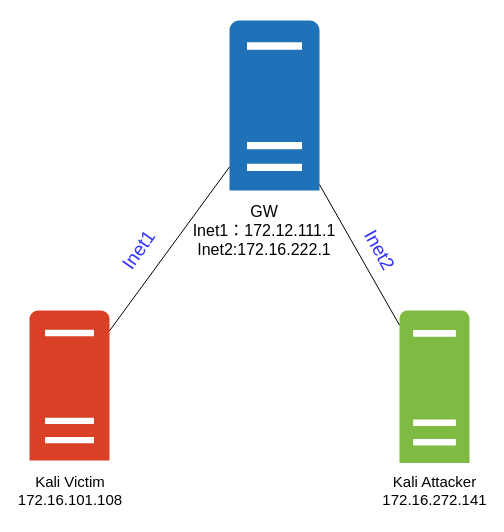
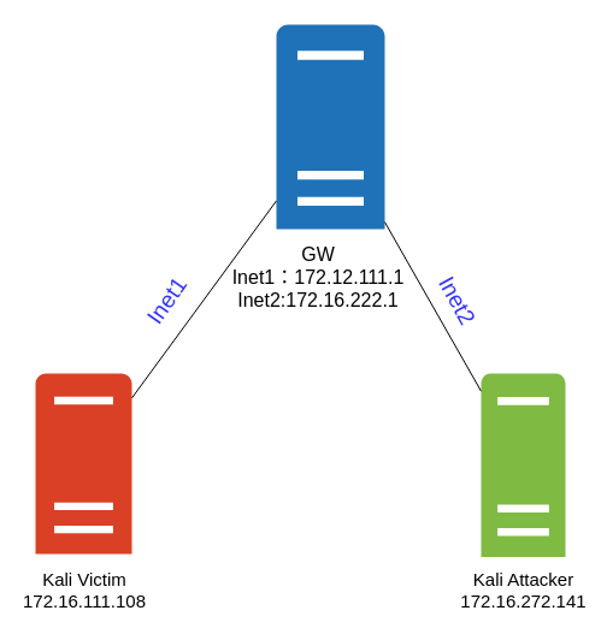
  <mxCell id="0" />
  <mxCell id="1" parent="0" />
  <mxCell id="2" value="" style="pointerEvents=1;shadow=0;dashed=0;html=1;strokeColor=none;labelPosition=center;verticalLabelPosition=bottom;verticalAlign=top;outlineConnect=0;align=center;shape=mxgraph.office.servers.physical_host;fillColor=#2072B8;" vertex="1" parent="1"><mxGeometry x="229" y="20" width="90" height="170" as="geometry" /></mxCell>
  <mxCell id="3" value="" style="pointerEvents=1;shadow=0;dashed=0;html=1;strokeColor=none;labelPosition=center;verticalLabelPosition=bottom;verticalAlign=top;outlineConnect=0;align=center;shape=mxgraph.office.servers.server_generic;fillColor=#DA4026;" vertex="1" parent="1"><mxGeometry x="29" y="310" width="80" height="150" as="geometry" /></mxCell>
  <mxCell id="4" value="" style="pointerEvents=1;shadow=0;dashed=0;html=1;strokeColor=none;labelPosition=center;verticalLabelPosition=bottom;verticalAlign=top;outlineConnect=0;align=center;shape=mxgraph.office.servers.server_generic;fillColor=#7FBA42;" vertex="1" parent="1"><mxGeometry x="399" y="310" width="70" height="152.5" as="geometry" /></mxCell>
  <mxCell id="5" value="GW&lt;br style=&quot;font-size: 16px&quot;&gt;Inet1：172.12.111.1&lt;br style=&quot;font-size: 16px&quot;&gt;Inet2:172.16.222.1" style="text;html=1;strokeColor=none;fillColor=none;align=center;verticalAlign=middle;whiteSpace=wrap;rounded=0;fontSize=16;" vertex="1" parent="1"><mxGeometry x="139" y="180" width="250" height="100" as="geometry" /></mxCell>
- <mxCell id="6" value="Kali Victim&lt;br style=&quot;font-size: 15px;&quot;&gt;172.16.101.108" style="text;html=1;strokeColor=none;fillColor=none;align=center;verticalAlign=middle;whiteSpace=wrap;rounded=0;fontSize=15;" vertex="1" parent="1"><mxGeometry x="20" y="470" width="100" height="40" as="geometry" /></mxCell>
+ <mxCell id="6" value="Kali Victim&lt;br style=&quot;font-size: 15px;&quot;&gt;172.16.111.108" style="text;html=1;strokeColor=none;fillColor=none;align=center;verticalAlign=middle;whiteSpace=wrap;rounded=0;fontSize=15;" vertex="1" parent="1"><mxGeometry x="20" y="470" width="100" height="40" as="geometry" /></mxCell>
  <mxCell id="7" value="Kali Attacker&lt;br style=&quot;font-size: 15px;&quot;&gt;172.16.272.141" style="text;html=1;strokeColor=none;fillColor=none;align=center;verticalAlign=middle;whiteSpace=wrap;rounded=0;fontSize=15;" vertex="1" parent="1"><mxGeometry x="386.5" y="470" width="95" height="40" as="geometry" /></mxCell>
  <mxCell id="8" value="" style="endArrow=none;html=1;" edge="1" parent="1" source="3" target="2"><mxGeometry width="50" height="50" relative="1" as="geometry"><mxPoint x="129" y="270" as="sourcePoint" /><mxPoint x="179" y="220" as="targetPoint" /></mxGeometry></mxCell>
  <mxCell id="9" value="" style="endArrow=none;html=1;" edge="1" parent="1" source="4" target="2"><mxGeometry width="50" height="50" relative="1" as="geometry"><mxPoint x="439" y="220" as="sourcePoint" /><mxPoint x="489" y="170" as="targetPoint" /></mxGeometry></mxCell>
  <mxCell id="10" value="Inet1" style="text;html=1;strokeColor=none;fillColor=none;align=center;verticalAlign=middle;whiteSpace=wrap;rounded=0;fontSize=19;fontColor=#3333FF;rotation=-55;" vertex="1" parent="1"><mxGeometry x="99" y="230" width="80" height="40" as="geometry" /></mxCell>
  <mxCell id="11" value="Inet2" style="text;html=1;strokeColor=none;fillColor=none;align=center;verticalAlign=middle;whiteSpace=wrap;rounded=0;fontSize=19;fontColor=#3333FF;rotation=61;" vertex="1" parent="1"><mxGeometry x="339" y="230" width="80" height="40" as="geometry" /></mxCell>
